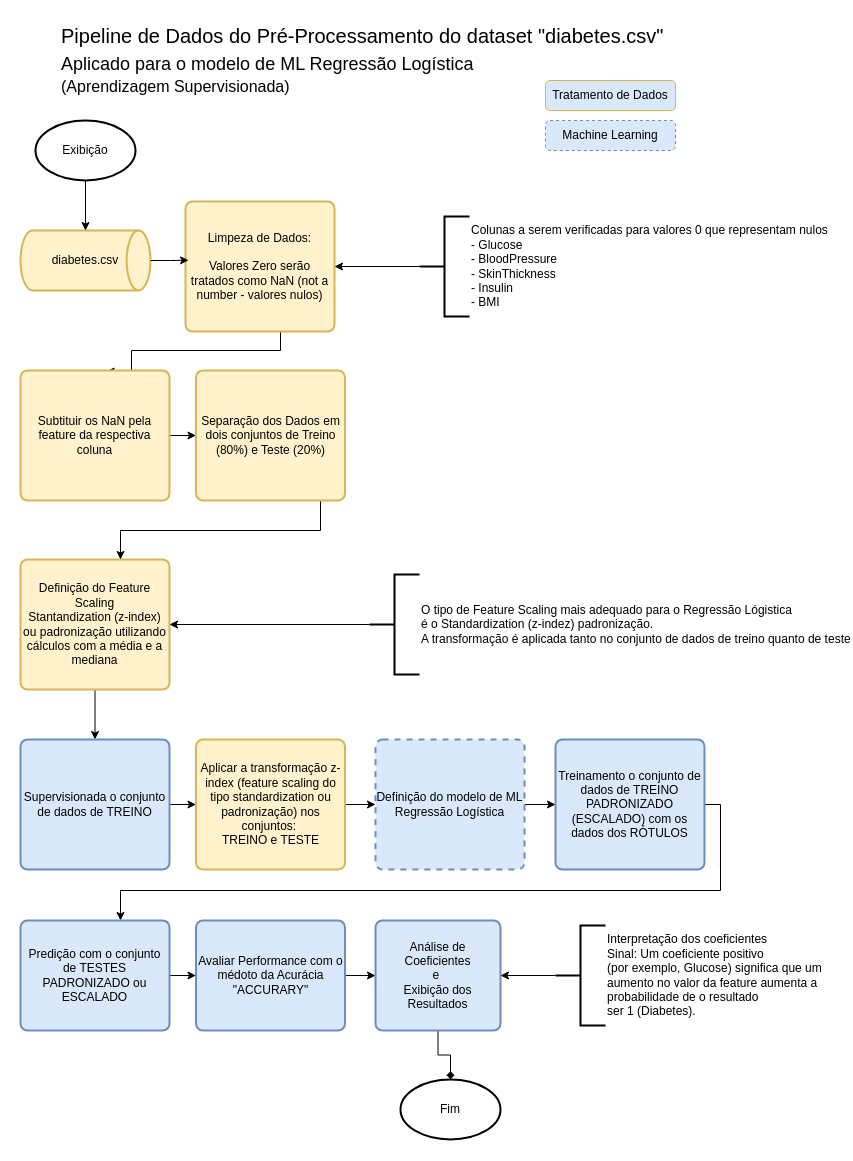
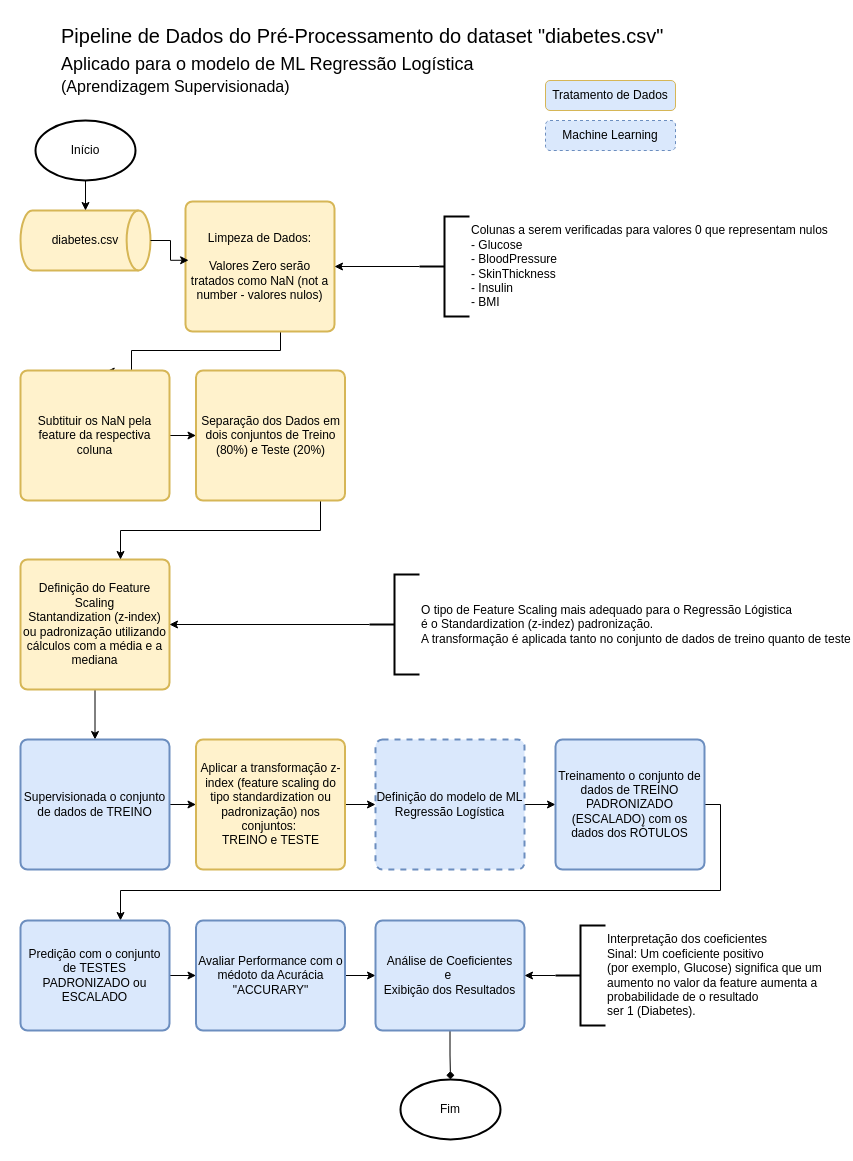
  <mxCell id="0" />
  <mxCell id="1" parent="0" />
- <mxCell id="2" value="diabetes.csv" style="strokeWidth=2;html=1;shape=mxgraph.flowchart.direct_data;whiteSpace=wrap;fillColor=#fff2cc;strokeColor=#d6b656;" vertex="1" parent="1"><mxGeometry x="20" y="230" width="130" height="60" as="geometry" /></mxCell>
+ <mxCell id="2" value="diabetes.csv" style="strokeWidth=2;html=1;shape=mxgraph.flowchart.direct_data;whiteSpace=wrap;fillColor=#fff2cc;strokeColor=#d6b656;" vertex="1" parent="1"><mxGeometry x="20" y="210" width="130" height="60" as="geometry" /></mxCell>
  <mxCell id="3" style="edgeStyle=orthogonalEdgeStyle;rounded=0;orthogonalLoop=1;jettySize=auto;html=1;" edge="1" parent="1" source="4" target="2"><mxGeometry relative="1" as="geometry" /></mxCell>
- <mxCell id="4" value="Exibição" style="strokeWidth=2;html=1;shape=mxgraph.flowchart.start_1;whiteSpace=wrap;" vertex="1" parent="1"><mxGeometry x="35" y="120" width="100" height="60" as="geometry" /></mxCell>
+ <mxCell id="4" value="Início" style="strokeWidth=2;html=1;shape=mxgraph.flowchart.start_1;whiteSpace=wrap;" vertex="1" parent="1"><mxGeometry x="35" y="120" width="100" height="60" as="geometry" /></mxCell>
  <mxCell id="5" value="Pipeline de Dados do Pré-Processamento do dataset &quot;diabetes.csv&quot;" style="text;strokeColor=none;fillColor=none;align=left;verticalAlign=middle;spacingLeft=4;spacingRight=4;overflow=hidden;points=[[0,0.5],[1,0.5]];portConstraint=eastwest;rotatable=0;whiteSpace=wrap;html=1;fontSize=20;" vertex="1" parent="1"><mxGeometry x="55" y="20" width="620" height="30" as="geometry" /></mxCell>
  <mxCell id="6" style="edgeStyle=orthogonalEdgeStyle;rounded=0;orthogonalLoop=1;jettySize=auto;html=1;entryX=0.575;entryY=0.008;entryDx=0;entryDy=0;entryPerimeter=0;" edge="1" parent="1" source="7" target="12"><mxGeometry relative="1" as="geometry"><mxPoint x="225" y="400" as="targetPoint" /><Array as="points"><mxPoint x="280" y="350" /><mxPoint x="131" y="350" /></Array></mxGeometry></mxCell>
  <mxCell id="7" value="Limpeza de Dados:&lt;br&gt;&lt;br&gt;Valores Zero serão tratados como NaN (not a number - valores nulos)" style="rounded=1;whiteSpace=wrap;html=1;absoluteArcSize=1;arcSize=14;strokeWidth=2;fillColor=#fff2cc;strokeColor=#d6b656;" vertex="1" parent="1"><mxGeometry x="185" y="201" width="149" height="130" as="geometry" /></mxCell>
  <mxCell id="8" value="Aplicado para o modelo de ML Regressão Logística &lt;br&gt;&lt;font style=&quot;font-size: 16px;&quot;&gt;(Aprendizagem Supervisionada)&lt;/font&gt;" style="text;strokeColor=none;fillColor=none;align=left;verticalAlign=middle;spacingLeft=4;spacingRight=4;overflow=hidden;points=[[0,0.5],[1,0.5]];portConstraint=eastwest;rotatable=0;whiteSpace=wrap;html=1;fontSize=18;" vertex="1" parent="1"><mxGeometry x="55" y="50" width="620" height="50" as="geometry" /></mxCell>
  <mxCell id="9" style="edgeStyle=orthogonalEdgeStyle;rounded=0;orthogonalLoop=1;jettySize=auto;html=1;entryX=1;entryY=0.5;entryDx=0;entryDy=0;" edge="1" parent="1" source="10" target="7"><mxGeometry relative="1" as="geometry" /></mxCell>
  <mxCell id="10" value="&lt;div&gt;Colunas a serem verificadas para valores 0 que representam nulos&lt;/div&gt;&lt;div&gt;- Glucose&lt;/div&gt;&lt;div&gt;- BloodPressure&lt;/div&gt;&lt;div&gt;- SkinThickness&lt;/div&gt;&lt;div&gt;- Insulin&lt;/div&gt;&lt;div&gt;- BMI&lt;/div&gt;" style="strokeWidth=2;html=1;shape=mxgraph.flowchart.annotation_2;align=left;labelPosition=right;pointerEvents=1;" vertex="1" parent="1"><mxGeometry x="419" y="216" width="50" height="100" as="geometry" /></mxCell>
  <mxCell id="11" value="" style="edgeStyle=orthogonalEdgeStyle;rounded=0;orthogonalLoop=1;jettySize=auto;html=1;" edge="1" parent="1" source="12" target="18"><mxGeometry relative="1" as="geometry" /></mxCell>
  <mxCell id="12" value="Subtituir os NaN pela feature da respectiva coluna" style="rounded=1;whiteSpace=wrap;html=1;absoluteArcSize=1;arcSize=14;strokeWidth=2;fillColor=#fff2cc;strokeColor=#d6b656;" vertex="1" parent="1"><mxGeometry x="20" y="370" width="149" height="130" as="geometry" /></mxCell>
  <mxCell id="13" value="" style="edgeStyle=orthogonalEdgeStyle;rounded=0;orthogonalLoop=1;jettySize=auto;html=1;" edge="1" parent="1" source="14" target="20"><mxGeometry relative="1" as="geometry" /></mxCell>
  <mxCell id="14" value="Definição do Feature Scaling&lt;br&gt;Stantandization (z-index) ou padronização utilizando cálculos com a média e a mediana" style="rounded=1;whiteSpace=wrap;html=1;absoluteArcSize=1;arcSize=14;strokeWidth=2;fillColor=#fff2cc;strokeColor=#d6b656;" vertex="1" parent="1"><mxGeometry x="20" y="559" width="149" height="130" as="geometry" /></mxCell>
  <mxCell id="15" style="edgeStyle=orthogonalEdgeStyle;rounded=0;orthogonalLoop=1;jettySize=auto;html=1;" edge="1" parent="1" source="16" target="14"><mxGeometry relative="1" as="geometry" /></mxCell>
  <mxCell id="16" value="O tipo de Feature Scaling mais adequado para o Regressão Lógistica&amp;nbsp;&lt;div&gt;é o Standardization (z-indez) padronização.&lt;div&gt;A transformação é aplicada tanto no conjunto de dados de treino quanto de teste&lt;/div&gt;&lt;/div&gt;" style="strokeWidth=2;html=1;shape=mxgraph.flowchart.annotation_2;align=left;labelPosition=right;pointerEvents=1;" vertex="1" parent="1"><mxGeometry x="369" y="574" width="50" height="100" as="geometry" /></mxCell>
  <mxCell id="17" style="edgeStyle=orthogonalEdgeStyle;rounded=0;orthogonalLoop=1;jettySize=auto;html=1;" edge="1" parent="1" source="18" target="14"><mxGeometry relative="1" as="geometry"><Array as="points"><mxPoint x="320" y="530" /><mxPoint x="120" y="530" /></Array></mxGeometry></mxCell>
  <mxCell id="18" value="Separação dos Dados em dois conjuntos de Treino (80%) e Teste (20%)" style="rounded=1;whiteSpace=wrap;html=1;absoluteArcSize=1;arcSize=14;strokeWidth=2;fillColor=#fff2cc;strokeColor=#d6b656;" vertex="1" parent="1"><mxGeometry x="195.5" y="370" width="149" height="130" as="geometry" /></mxCell>
  <mxCell id="19" value="" style="edgeStyle=orthogonalEdgeStyle;rounded=0;orthogonalLoop=1;jettySize=auto;html=1;" edge="1" parent="1" source="20" target="23"><mxGeometry relative="1" as="geometry" /></mxCell>
  <mxCell id="20" value="Supervisionada o conjunto de dados de TREINO" style="rounded=1;whiteSpace=wrap;html=1;absoluteArcSize=1;arcSize=14;strokeWidth=2;fillColor=#dae8fc;strokeColor=#6c8ebf;" vertex="1" parent="1"><mxGeometry x="20" y="739" width="149" height="130" as="geometry" /></mxCell>
  <mxCell id="21" style="edgeStyle=orthogonalEdgeStyle;rounded=0;orthogonalLoop=1;jettySize=auto;html=1;entryX=0.021;entryY=0.452;entryDx=0;entryDy=0;entryPerimeter=0;" edge="1" parent="1" source="2" target="7"><mxGeometry relative="1" as="geometry" /></mxCell>
  <mxCell id="22" value="" style="edgeStyle=orthogonalEdgeStyle;rounded=0;orthogonalLoop=1;jettySize=auto;html=1;" edge="1" parent="1" source="23" target="25"><mxGeometry relative="1" as="geometry" /></mxCell>
  <mxCell id="23" value="Aplicar a transformação z-index (feature scaling do tipo standardization ou padronização) nos conjuntos:&amp;nbsp;&lt;div&gt;TREINO e TESTE&lt;/div&gt;" style="rounded=1;whiteSpace=wrap;html=1;absoluteArcSize=1;arcSize=14;strokeWidth=2;fillColor=#fff2cc;strokeColor=#d6b656;" vertex="1" parent="1"><mxGeometry x="195.5" y="739" width="149" height="130" as="geometry" /></mxCell>
  <mxCell id="24" value="" style="edgeStyle=orthogonalEdgeStyle;rounded=0;orthogonalLoop=1;jettySize=auto;html=1;" edge="1" parent="1" source="25" target="27"><mxGeometry relative="1" as="geometry" /></mxCell>
  <mxCell id="25" value="Definição do modelo de ML Regressão Logística" style="rounded=1;whiteSpace=wrap;html=1;absoluteArcSize=1;arcSize=14;strokeWidth=2;fillColor=#dae8fc;strokeColor=#6c8ebf;dashed=1;" vertex="1" parent="1"><mxGeometry x="375" y="739" width="149" height="130" as="geometry" /></mxCell>
  <mxCell id="26" value="" style="edgeStyle=orthogonalEdgeStyle;rounded=0;orthogonalLoop=1;jettySize=auto;html=1;" edge="1" parent="1" source="27" target="29"><mxGeometry relative="1" as="geometry"><Array as="points"><mxPoint x="720" y="890" /><mxPoint x="120" y="890" /></Array></mxGeometry></mxCell>
  <mxCell id="27" value="Treinamento o conjunto de dados de TREINO PADRONIZADO (ESCALADO) com os dados dos RÓTULOS" style="rounded=1;whiteSpace=wrap;html=1;absoluteArcSize=1;arcSize=14;strokeWidth=2;fillColor=#dae8fc;strokeColor=#6c8ebf;" vertex="1" parent="1"><mxGeometry x="555" y="739" width="149" height="130" as="geometry" /></mxCell>
  <mxCell id="28" value="" style="edgeStyle=orthogonalEdgeStyle;rounded=0;orthogonalLoop=1;jettySize=auto;html=1;" edge="1" parent="1" source="29" target="31"><mxGeometry relative="1" as="geometry" /></mxCell>
  <mxCell id="29" value="Predição com o conjunto de TESTES PADRONIZADO ou ESCALADO" style="rounded=1;whiteSpace=wrap;html=1;absoluteArcSize=1;arcSize=14;strokeWidth=2;fillColor=#dae8fc;strokeColor=#6c8ebf;" vertex="1" parent="1"><mxGeometry x="20" y="920" width="149" height="110" as="geometry" /></mxCell>
  <mxCell id="30" value="" style="edgeStyle=orthogonalEdgeStyle;rounded=0;orthogonalLoop=1;jettySize=auto;html=1;" edge="1" parent="1" source="31" target="33"><mxGeometry relative="1" as="geometry" /></mxCell>
  <mxCell id="31" value="Avaliar Performance com o médoto da Acurácia &quot;ACCURARY&quot;" style="rounded=1;whiteSpace=wrap;html=1;absoluteArcSize=1;arcSize=14;strokeWidth=2;fillColor=#dae8fc;strokeColor=#6c8ebf;" vertex="1" parent="1"><mxGeometry x="195.5" y="920" width="149" height="110" as="geometry" /></mxCell>
  <mxCell id="32" value="" style="edgeStyle=orthogonalEdgeStyle;rounded=0;orthogonalLoop=1;jettySize=auto;html=1;endArrow=diamond;" edge="1" parent="1" source="33" target="36"><mxGeometry relative="1" as="geometry" /></mxCell>
- <mxCell id="33" value="Análise de Coeficientes&lt;div&gt;e&amp;nbsp;&lt;/div&gt;&lt;div&gt;Exibição dos Resultados&lt;/div&gt;" style="rounded=1;whiteSpace=wrap;html=1;absoluteArcSize=1;arcSize=14;strokeWidth=2;fillColor=#dae8fc;strokeColor=#6c8ebf;" vertex="1" parent="1"><mxGeometry x="375" y="920" width="125" height="110" as="geometry" /></mxCell>
+ <mxCell id="33" value="Análise de Coeficientes&lt;div&gt;e&amp;nbsp;&lt;/div&gt;&lt;div&gt;Exibição dos Resultados&lt;/div&gt;" style="rounded=1;whiteSpace=wrap;html=1;absoluteArcSize=1;arcSize=14;strokeWidth=2;fillColor=#dae8fc;strokeColor=#6c8ebf;" vertex="1" parent="1"><mxGeometry x="375" y="920" width="149" height="110" as="geometry" /></mxCell>
  <mxCell id="34" value="" style="edgeStyle=orthogonalEdgeStyle;rounded=0;orthogonalLoop=1;jettySize=auto;html=1;" edge="1" parent="1" source="35" target="33"><mxGeometry relative="1" as="geometry" /></mxCell>
  <mxCell id="35" value="&lt;br&gt;Interpretação dos coeficientes&lt;div&gt;Sinal: Um coeficiente positivo&amp;nbsp;&lt;/div&gt;&lt;div&gt;(por exemplo, Glucose) significa que um&amp;nbsp;&lt;/div&gt;&lt;div&gt;aumento no valor da feature aumenta a&amp;nbsp;&lt;/div&gt;&lt;div&gt;probabilidade de o resultado&amp;nbsp;&lt;/div&gt;&lt;div&gt;ser 1 (Diabetes).&lt;br&gt;&lt;div&gt;&lt;br&gt;&lt;/div&gt;&lt;/div&gt;" style="strokeWidth=2;html=1;shape=mxgraph.flowchart.annotation_2;align=left;labelPosition=right;pointerEvents=1;" vertex="1" parent="1"><mxGeometry x="555" y="925" width="50" height="100" as="geometry" /></mxCell>
  <mxCell id="36" value="Fim" style="strokeWidth=2;html=1;shape=mxgraph.flowchart.start_1;whiteSpace=wrap;" vertex="1" parent="1"><mxGeometry x="400" y="1079" width="100" height="60" as="geometry" /></mxCell>
  <mxCell id="37" value="Tratamento de Dados" style="rounded=1;whiteSpace=wrap;html=1;fillColor=#dae8fc;strokeColor=#d6b656;" vertex="1" parent="1"><mxGeometry x="545" y="80" width="130" height="30" as="geometry" /></mxCell>
  <mxCell id="38" value="Machine Learning" style="rounded=1;whiteSpace=wrap;html=1;fillColor=#dae8fc;strokeColor=#6c8ebf;dashed=1;" vertex="1" parent="1"><mxGeometry x="545" y="120" width="130" height="30" as="geometry" /></mxCell>
